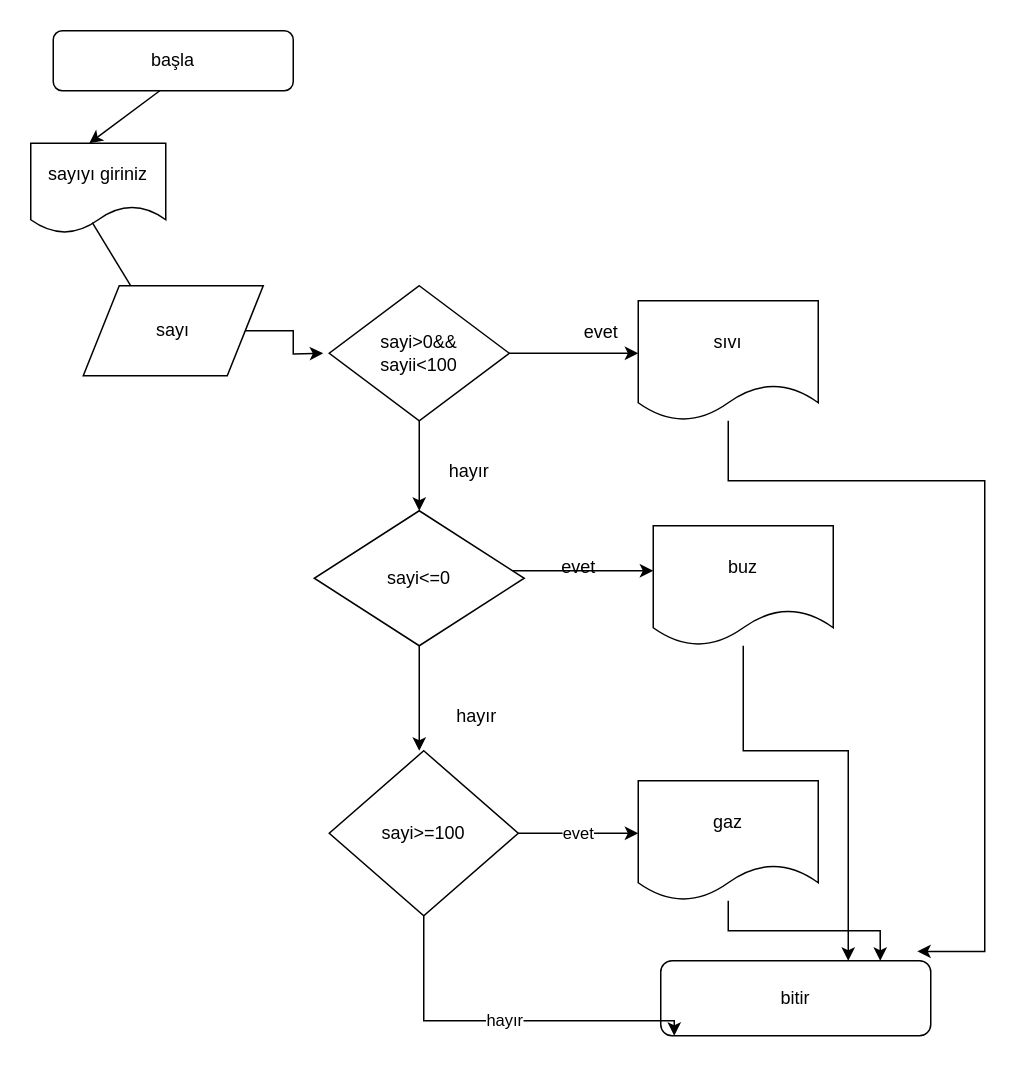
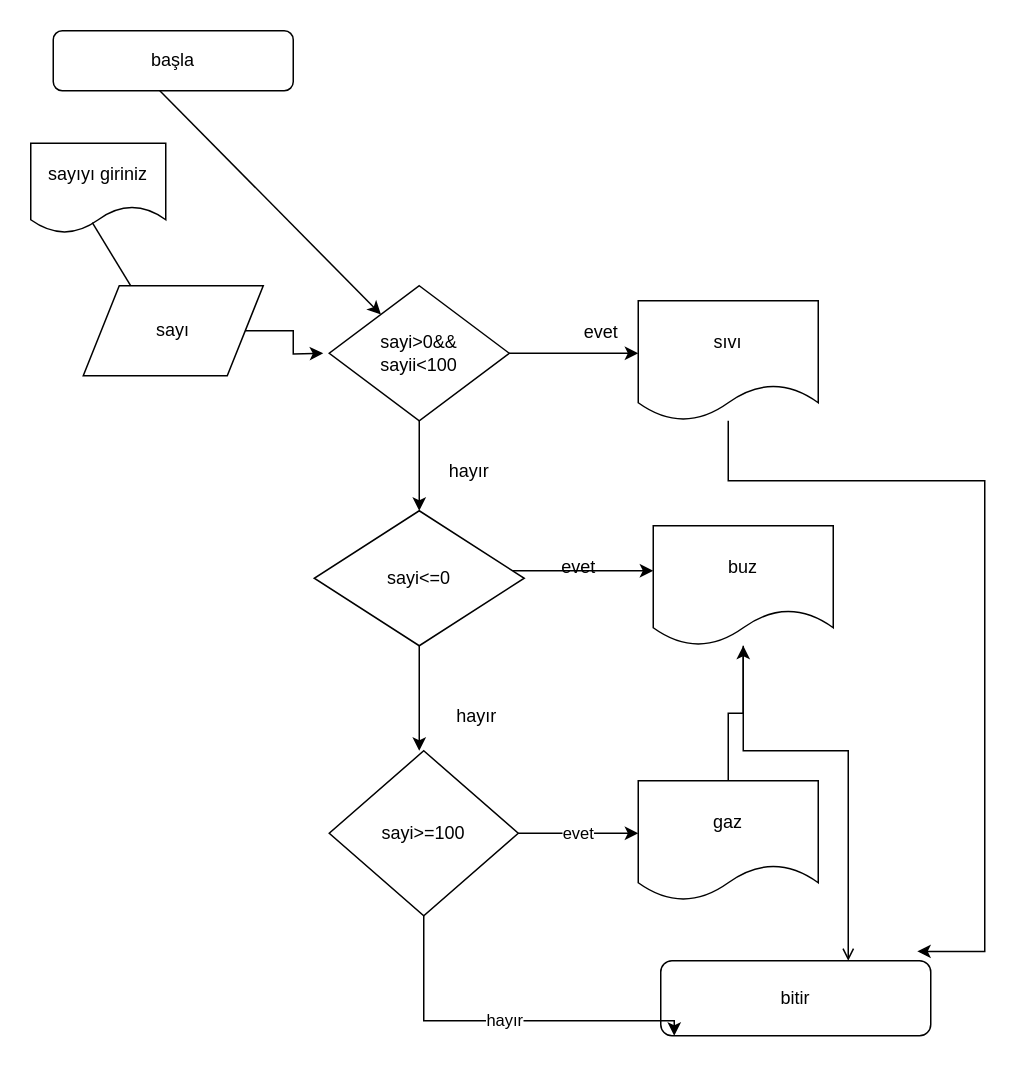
  <mxCell id="0" />
  <mxCell id="1" parent="0" />
  <mxCell id="2" value="başla" style="rounded=1;whiteSpace=wrap;html=1;fontSize=12;glass=0;strokeWidth=1;shadow=0;" vertex="1" parent="1"><mxGeometry x="35" y="20" width="160" height="40" as="geometry" /></mxCell>
  <mxCell id="3" value="sayıyı giriniz" style="shape=document;whiteSpace=wrap;html=1;boundedLbl=1;" vertex="1" parent="1"><mxGeometry x="20" y="95" width="90" height="60" as="geometry" /></mxCell>
- <mxCell id="4" value="" style="endArrow=classic;html=1;exitX=0.444;exitY=1;exitDx=0;exitDy=0;exitPerimeter=0;entryX=0.433;entryY=0;entryDx=0;entryDy=0;entryPerimeter=0;" edge="1" parent="1" source="2" target="3"><mxGeometry width="50" height="50" relative="1" as="geometry"><mxPoint x="109" y="181.98" as="sourcePoint" /><mxPoint x="305" y="230" as="targetPoint" /></mxGeometry></mxCell>
+ <mxCell id="4" value="" style="endArrow=classic;html=1;exitX=0.444;exitY=1;exitDx=0;exitDy=0;exitPerimeter=0;" edge="1" parent="1" source="2" target="10"><mxGeometry width="50" height="50" relative="1" as="geometry"><mxPoint x="109" y="181.98" as="sourcePoint" /><mxPoint x="305" y="230" as="targetPoint" /></mxGeometry></mxCell>
  <mxCell id="5" value="" style="endArrow=classic;html=1;exitX=0.456;exitY=0.883;exitDx=0;exitDy=0;exitPerimeter=0;" edge="1" parent="1" source="3"><mxGeometry width="50" height="50" relative="1" as="geometry"><mxPoint x="165" y="250" as="sourcePoint" /><mxPoint x="111" y="230" as="targetPoint" /></mxGeometry></mxCell>
  <mxCell id="6" style="edgeStyle=orthogonalEdgeStyle;rounded=0;orthogonalLoop=1;jettySize=auto;html=1;" edge="1" parent="1" source="7"><mxGeometry relative="1" as="geometry"><mxPoint x="215" y="235" as="targetPoint" /></mxGeometry></mxCell>
  <mxCell id="7" value="sayı" style="shape=parallelogram;perimeter=parallelogramPerimeter;whiteSpace=wrap;html=1;" vertex="1" parent="1"><mxGeometry x="55" y="190" width="120" height="60" as="geometry" /></mxCell>
  <mxCell id="8" style="edgeStyle=orthogonalEdgeStyle;rounded=0;orthogonalLoop=1;jettySize=auto;html=1;" edge="1" parent="1" source="10"><mxGeometry relative="1" as="geometry"><mxPoint x="425" y="235" as="targetPoint" /></mxGeometry></mxCell>
  <mxCell id="9" style="edgeStyle=orthogonalEdgeStyle;rounded=0;orthogonalLoop=1;jettySize=auto;html=1;" edge="1" parent="1" source="10"><mxGeometry relative="1" as="geometry"><mxPoint x="279" y="340" as="targetPoint" /></mxGeometry></mxCell>
  <mxCell id="10" value="sayi&amp;gt;0&amp;amp;&amp;amp;&lt;br&gt;sayii&amp;lt;100" style="rhombus;whiteSpace=wrap;html=1;" vertex="1" parent="1"><mxGeometry x="219" y="190" width="120" height="90" as="geometry" /></mxCell>
  <mxCell id="11" value="evet" style="text;html=1;align=center;verticalAlign=middle;resizable=0;points=[];autosize=1;" vertex="1" parent="1"><mxGeometry x="380" y="211" width="40" height="20" as="geometry" /></mxCell>
  <mxCell id="12" value="hayır" style="text;html=1;align=center;verticalAlign=middle;resizable=0;points=[];autosize=1;" vertex="1" parent="1"><mxGeometry x="292" y="304" width="40" height="20" as="geometry" /></mxCell>
  <mxCell id="13" style="edgeStyle=orthogonalEdgeStyle;rounded=0;orthogonalLoop=1;jettySize=auto;html=1;entryX=0.95;entryY=-0.125;entryDx=0;entryDy=0;entryPerimeter=0;" edge="1" parent="1" source="14" target="16"><mxGeometry relative="1" as="geometry"><Array as="points"><mxPoint x="485" y="320" /><mxPoint x="656" y="320" /></Array></mxGeometry></mxCell>
  <mxCell id="14" value="sıvı" style="shape=document;whiteSpace=wrap;html=1;boundedLbl=1;" vertex="1" parent="1"><mxGeometry x="425" y="200" width="120" height="80" as="geometry" /></mxCell>
  <mxCell id="15" style="edgeStyle=orthogonalEdgeStyle;rounded=0;orthogonalLoop=1;jettySize=auto;html=1;" edge="1" parent="1"><mxGeometry relative="1" as="geometry"><mxPoint x="435" y="380" as="targetPoint" /><mxPoint x="339" y="380" as="sourcePoint" /></mxGeometry></mxCell>
  <mxCell id="16" value="bitir" style="rounded=1;whiteSpace=wrap;html=1;fontSize=12;glass=0;strokeWidth=1;shadow=0;" vertex="1" parent="1"><mxGeometry x="440" y="640" width="180" height="50" as="geometry" /></mxCell>
  <mxCell id="17" style="edgeStyle=orthogonalEdgeStyle;rounded=0;orthogonalLoop=1;jettySize=auto;html=1;" edge="1" parent="1" source="18"><mxGeometry relative="1" as="geometry"><mxPoint x="279" y="500" as="targetPoint" /></mxGeometry></mxCell>
  <mxCell id="18" value="sayi&amp;lt;=0" style="rhombus;whiteSpace=wrap;html=1;" vertex="1" parent="1"><mxGeometry x="209" y="340" width="140" height="90" as="geometry" /></mxCell>
  <mxCell id="19" value="evet" style="text;html=1;align=center;verticalAlign=middle;resizable=0;points=[];autosize=1;" vertex="1" parent="1"><mxGeometry x="365" y="368" width="40" height="20" as="geometry" /></mxCell>
- <mxCell id="20" style="edgeStyle=orthogonalEdgeStyle;rounded=0;orthogonalLoop=1;jettySize=auto;html=1;entryX=0.813;entryY=0;entryDx=0;entryDy=0;entryPerimeter=0;" edge="1" parent="1" source="21" target="16"><mxGeometry relative="1" as="geometry" /></mxCell>
+ <mxCell id="20" style="edgeStyle=orthogonalEdgeStyle;rounded=0;orthogonalLoop=1;jettySize=auto;html=1;" edge="1" parent="1" source="21" target="27"><mxGeometry relative="1" as="geometry" /></mxCell>
  <mxCell id="21" value="gaz" style="shape=document;whiteSpace=wrap;html=1;boundedLbl=1;" vertex="1" parent="1"><mxGeometry x="425" y="520" width="120" height="80" as="geometry" /></mxCell>
  <mxCell id="22" value="hayır" style="text;html=1;align=center;verticalAlign=middle;resizable=0;points=[];autosize=1;" vertex="1" parent="1"><mxGeometry x="297" y="467" width="40" height="20" as="geometry" /></mxCell>
  <mxCell id="23" value="evet&lt;br&gt;" style="edgeStyle=orthogonalEdgeStyle;rounded=0;orthogonalLoop=1;jettySize=auto;html=1;" edge="1" parent="1" source="25"><mxGeometry relative="1" as="geometry"><mxPoint x="425" y="555" as="targetPoint" /></mxGeometry></mxCell>
  <mxCell id="24" value="hayır" style="edgeStyle=orthogonalEdgeStyle;rounded=0;orthogonalLoop=1;jettySize=auto;html=1;entryX=0.05;entryY=1;entryDx=0;entryDy=0;entryPerimeter=0;" edge="1" parent="1" source="25" target="16"><mxGeometry relative="1" as="geometry"><mxPoint x="282" y="690" as="targetPoint" /><Array as="points"><mxPoint x="282" y="680" /></Array></mxGeometry></mxCell>
  <mxCell id="25" value="sayi&amp;gt;=100" style="rhombus;whiteSpace=wrap;html=1;" vertex="1" parent="1"><mxGeometry x="219" y="500" width="126" height="110" as="geometry" /></mxCell>
- <mxCell id="26" style="edgeStyle=orthogonalEdgeStyle;rounded=0;orthogonalLoop=1;jettySize=auto;html=1;" edge="1" parent="1" source="27" target="16"><mxGeometry relative="1" as="geometry"><Array as="points"><mxPoint x="495" y="500" /><mxPoint x="565" y="500" /></Array></mxGeometry></mxCell>
+ <mxCell id="26" style="edgeStyle=orthogonalEdgeStyle;rounded=0;orthogonalLoop=1;jettySize=auto;html=1;endArrow=open;" edge="1" parent="1" source="27" target="16"><mxGeometry relative="1" as="geometry"><Array as="points"><mxPoint x="495" y="500" /><mxPoint x="565" y="500" /></Array></mxGeometry></mxCell>
  <mxCell id="27" value="buz" style="shape=document;whiteSpace=wrap;html=1;boundedLbl=1;" vertex="1" parent="1"><mxGeometry x="435" y="350" width="120" height="80" as="geometry" /></mxCell>
